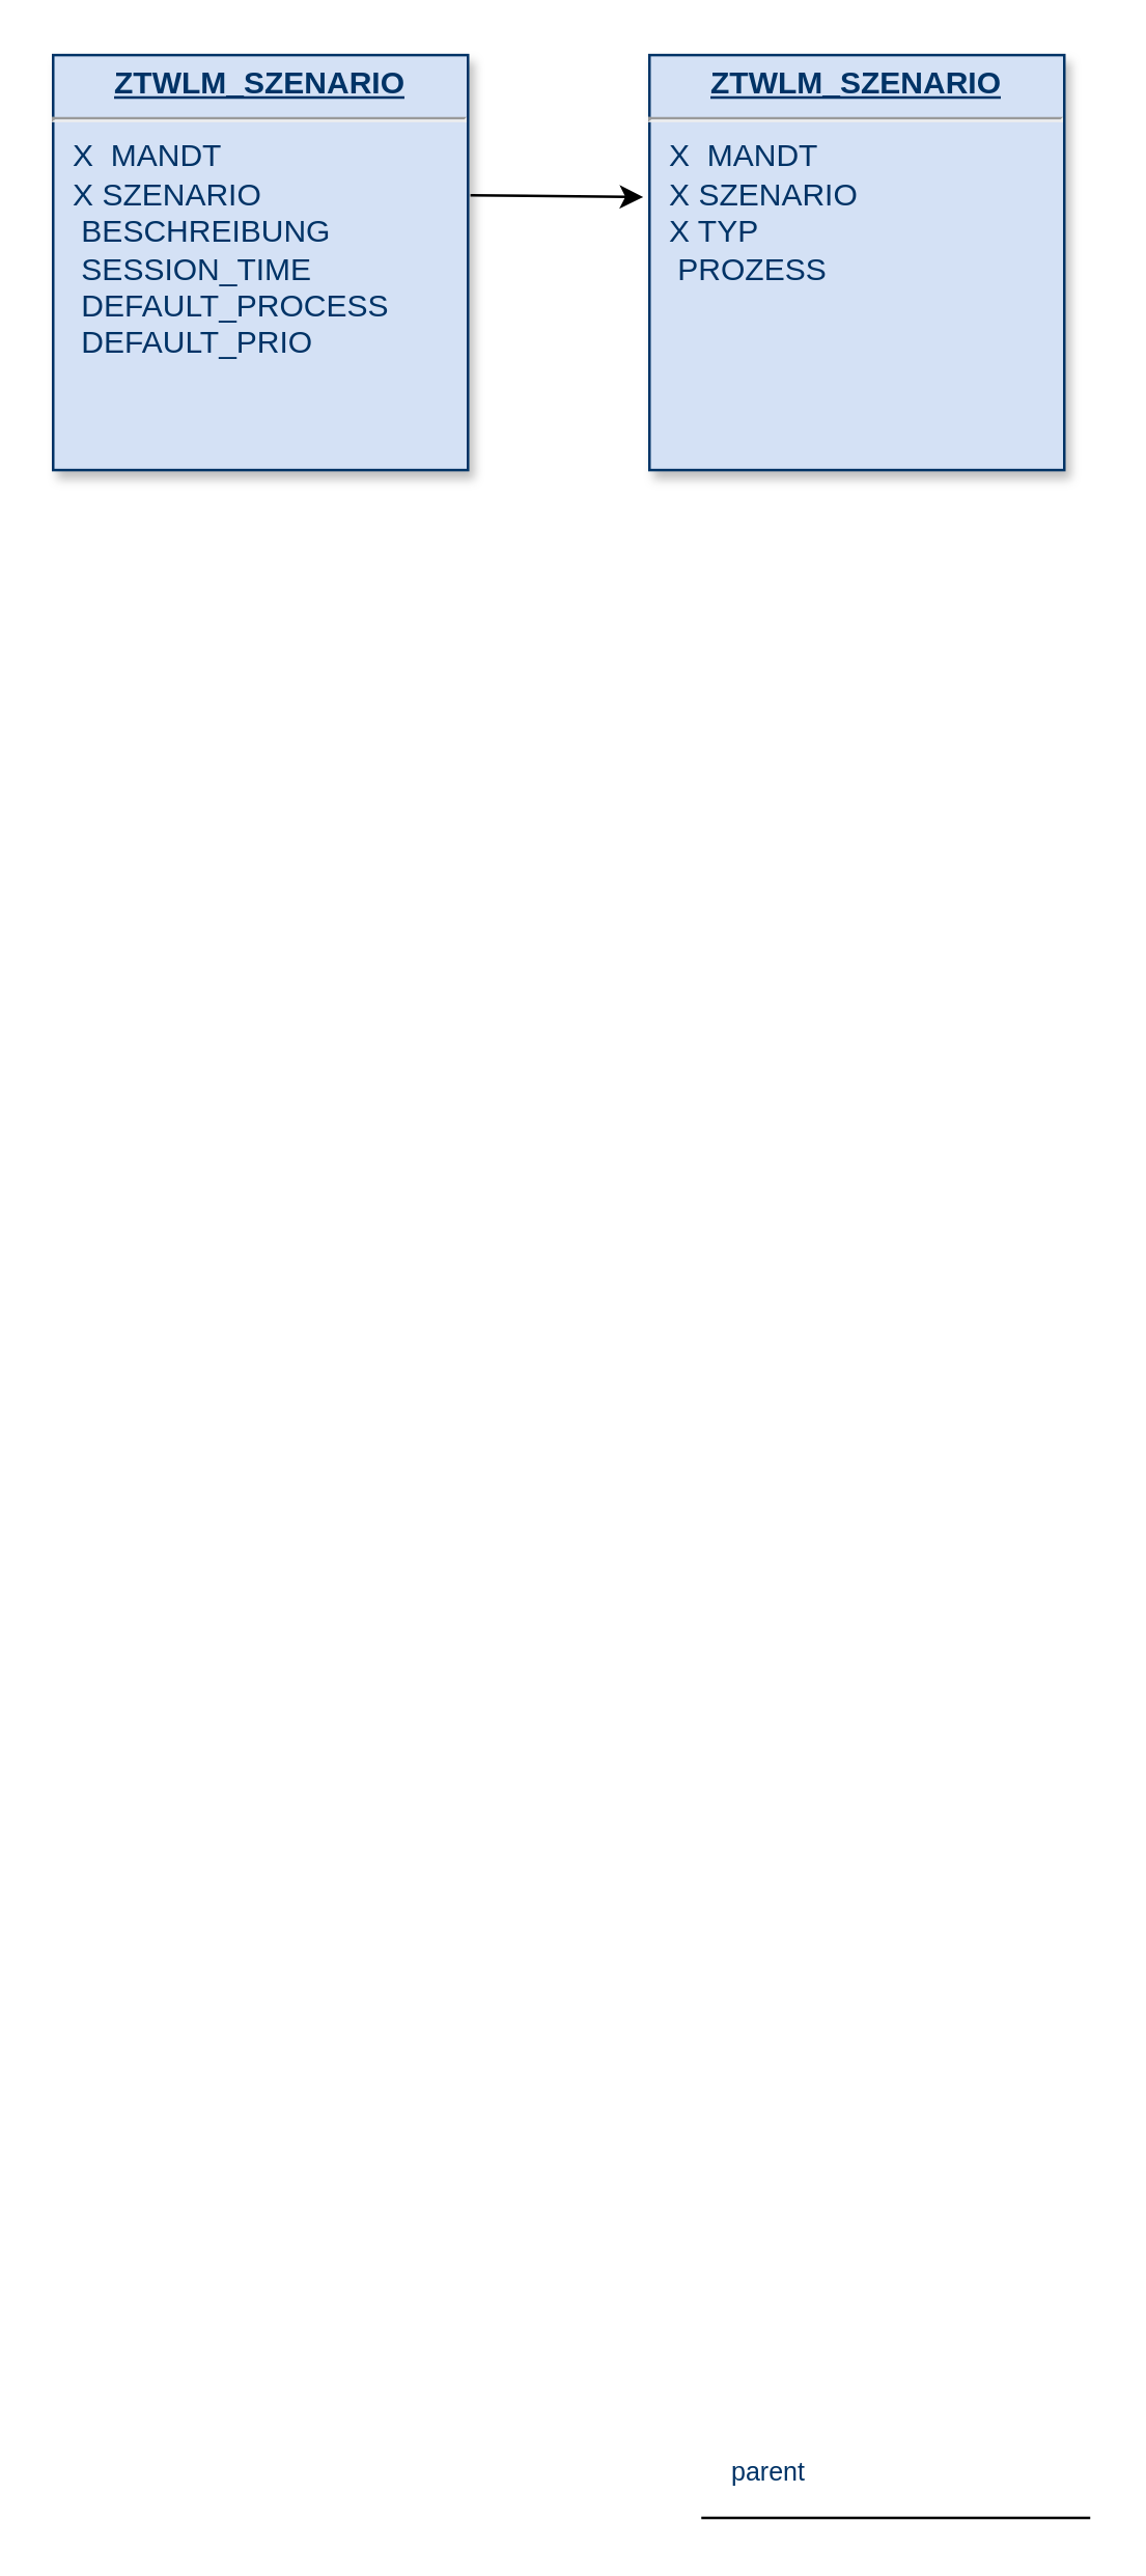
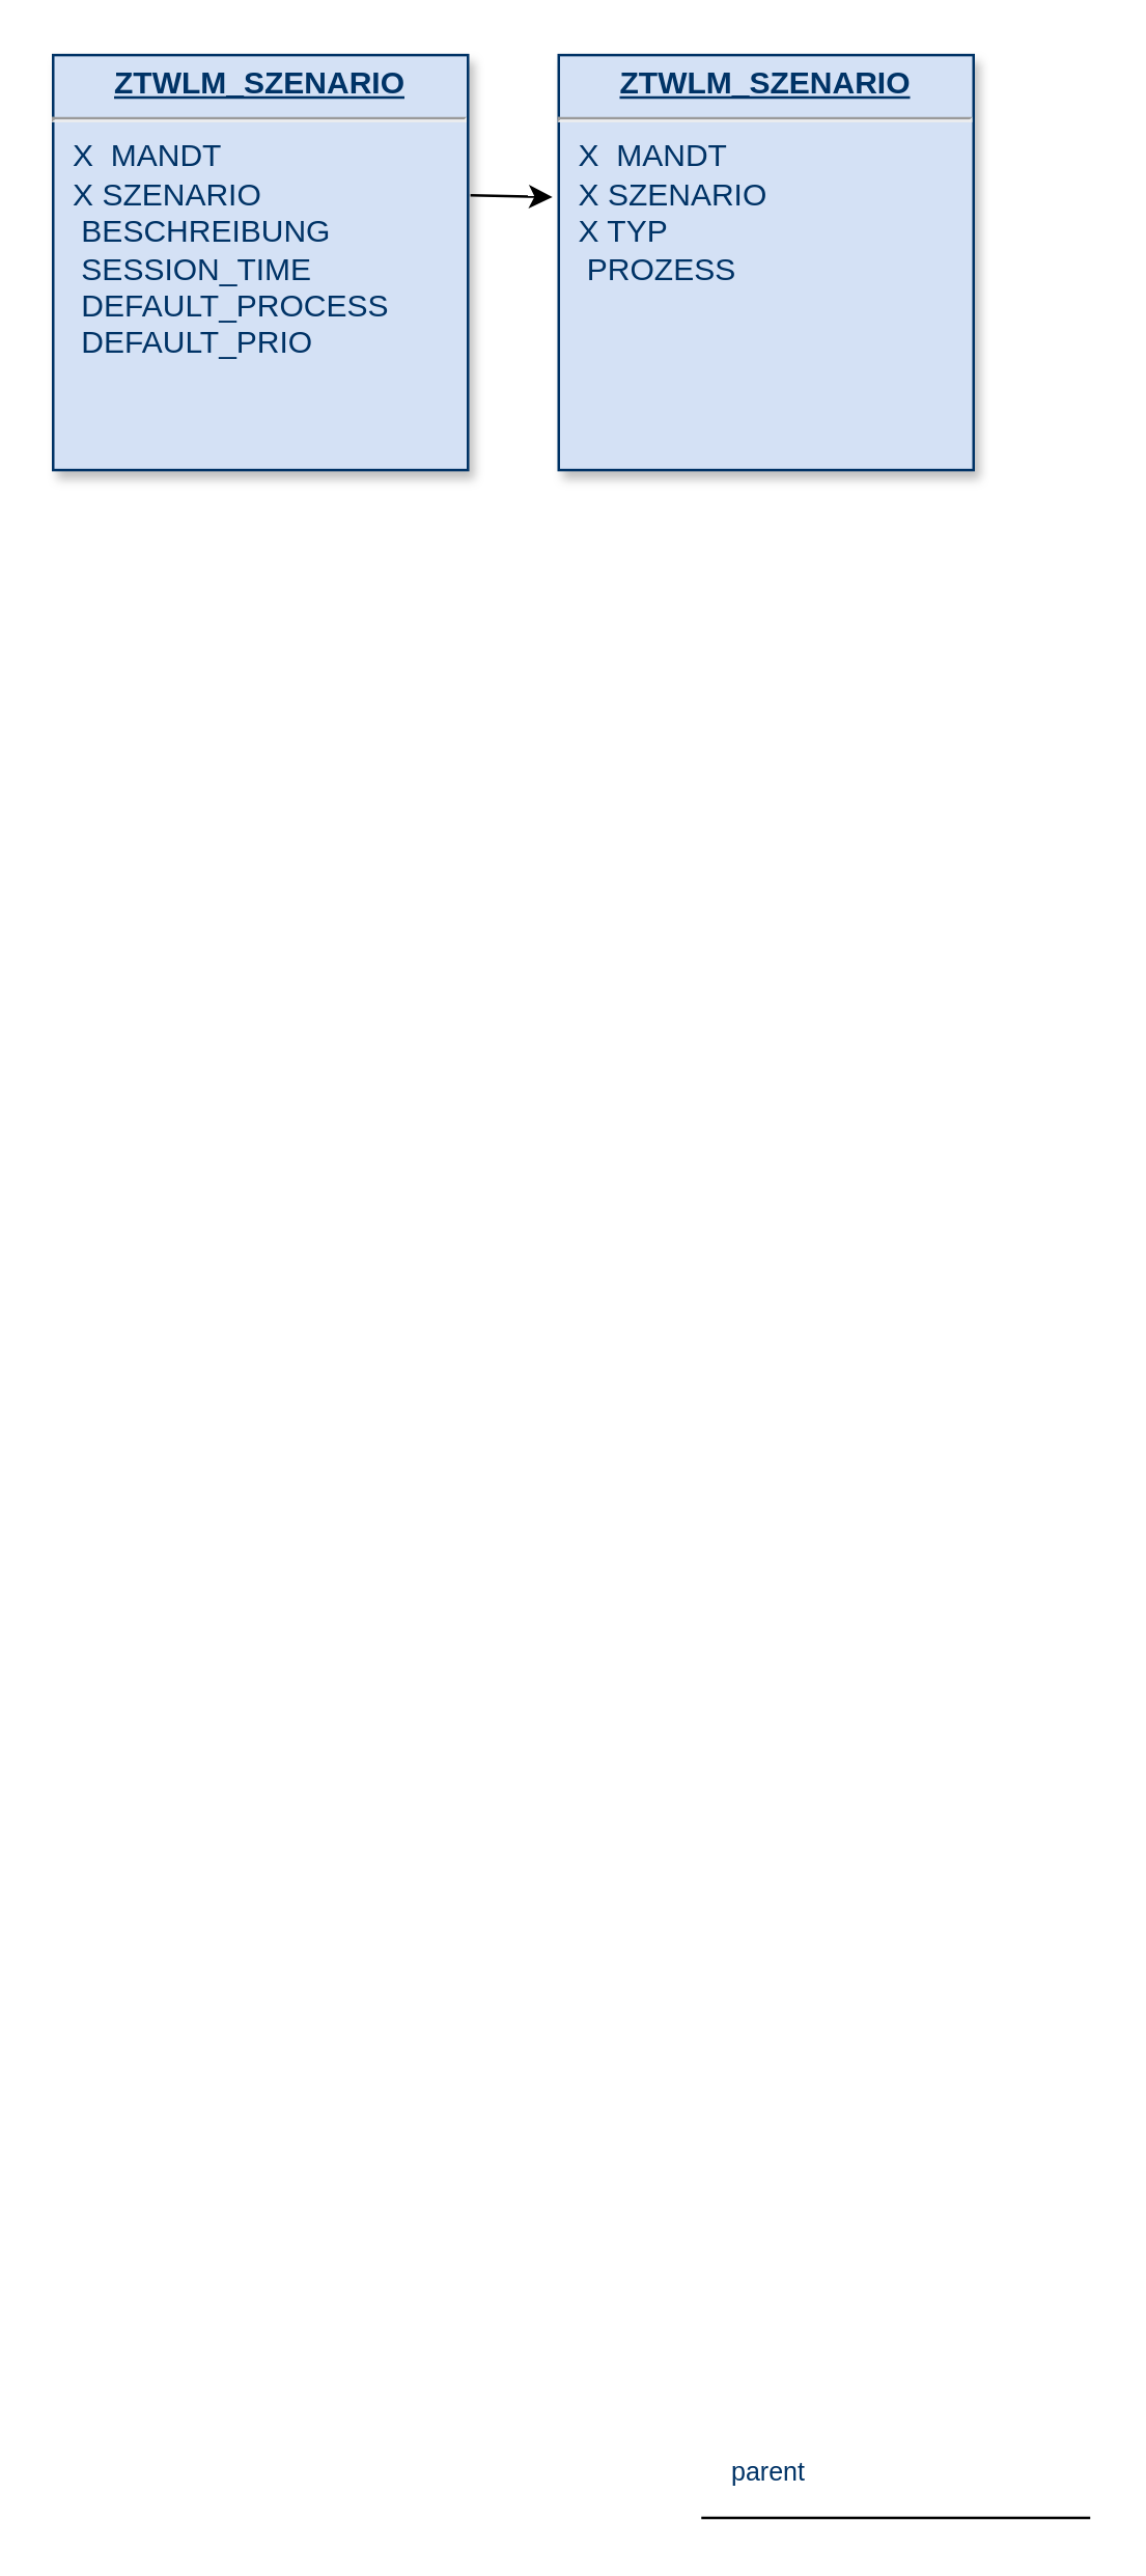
  <mxCell id="0" />
  <mxCell id="1" parent="0" />
  <mxCell id="2" value="&lt;p style=&quot;margin: 0px; margin-top: 4px; text-align: center; text-decoration: underline;&quot;&gt;&lt;b&gt;ZTWLM_SZENARIO&lt;/b&gt;&lt;/p&gt;&lt;hr&gt;&lt;p style=&quot;margin: 0px; margin-left: 8px;&quot;&gt;X &lt;span style=&quot;white-space: pre;&quot;&gt; &lt;/span&gt;MANDT&lt;/p&gt;&lt;p style=&quot;margin: 0px; margin-left: 8px;&quot;&gt;X&lt;span style=&quot;white-space: pre;&quot;&gt; &lt;/span&gt;SZENARIO&lt;/p&gt;&lt;p style=&quot;margin: 0px; margin-left: 8px;&quot;&gt;&lt;span style=&quot;white-space: pre;&quot;&gt; &lt;/span&gt;BESCHREIBUNG&lt;br&gt;&lt;/p&gt;&lt;p style=&quot;margin: 0px; margin-left: 8px;&quot;&gt;&lt;span style=&quot;white-space: pre;&quot;&gt; &lt;/span&gt;SESSION_TIME&lt;br&gt;&lt;/p&gt;&lt;p style=&quot;margin: 0px; margin-left: 8px;&quot;&gt;&lt;span style=&quot;white-space: pre;&quot;&gt; &lt;/span&gt;DEFAULT_PROCESS&lt;br&gt;&lt;/p&gt;&lt;p style=&quot;margin: 0px; margin-left: 8px;&quot;&gt;&lt;span style=&quot;white-space: pre;&quot;&gt; &lt;/span&gt;DEFAULT_PRIO&lt;br&gt;&lt;/p&gt;&lt;p style=&quot;margin: 0px; margin-left: 8px;&quot;&gt;&lt;br&gt;&lt;/p&gt;" style="verticalAlign=top;align=left;overflow=fill;fontSize=12;fontFamily=Helvetica;html=1;strokeColor=#003366;shadow=1;fillColor=#D4E1F5;fontColor=#003366" parent="1" vertex="1"><mxGeometry x="20" y="20.64" width="160" height="160" as="geometry" /></mxCell>
  <mxCell id="3" value="" style="endArrow=none;edgeStyle=orthogonalEdgeStyle;" parent="1" edge="1"><mxGeometry x="190" y="950" as="geometry"><mxPoint x="270" y="970.16" as="sourcePoint" /><mxPoint x="420" y="970.16" as="targetPoint" /></mxGeometry></mxCell>
  <mxCell id="4" value="parent" style="resizable=0;align=left;verticalAlign=bottom;labelBackgroundColor=#ffffff;fontSize=10;strokeColor=#003366;shadow=1;fillColor=#D4E1F5;fontColor=#003366" parent="3" connectable="0" vertex="1"><mxGeometry x="-1" relative="1" as="geometry"><mxPoint x="10" y="-10" as="offset" /></mxGeometry></mxCell>
- <mxCell id="5" value="&lt;p style=&quot;margin: 0px; margin-top: 4px; text-align: center; text-decoration: underline;&quot;&gt;&lt;b&gt;ZTWLM_SZENARIO&lt;/b&gt;&lt;/p&gt;&lt;hr&gt;&lt;p style=&quot;margin: 0px; margin-left: 8px;&quot;&gt;X &lt;span style=&quot;white-space: pre;&quot;&gt; &lt;/span&gt;MANDT&lt;/p&gt;&lt;p style=&quot;margin: 0px; margin-left: 8px;&quot;&gt;X&lt;span style=&quot;white-space: pre;&quot;&gt; &lt;/span&gt;SZENARIO&lt;/p&gt;&lt;p style=&quot;margin: 0px; margin-left: 8px;&quot;&gt;X&lt;span style=&quot;white-space: pre;&quot;&gt; &lt;/span&gt;TYP&lt;/p&gt;&lt;p style=&quot;margin: 0px; margin-left: 8px;&quot;&gt;&lt;span style=&quot;white-space: pre;&quot;&gt; &lt;/span&gt;PROZESS&lt;br&gt;&lt;/p&gt;&lt;p style=&quot;margin: 0px; margin-left: 8px;&quot;&gt;&lt;br&gt;&lt;/p&gt;" style="verticalAlign=top;align=left;overflow=fill;fontSize=12;fontFamily=Helvetica;html=1;strokeColor=#003366;shadow=1;fillColor=#D4E1F5;fontColor=#003366" vertex="1" parent="1"><mxGeometry x="250" y="20.64" width="160" height="160" as="geometry" /></mxCell>
+ <mxCell id="5" value="&lt;p style=&quot;margin: 0px; margin-top: 4px; text-align: center; text-decoration: underline;&quot;&gt;&lt;b&gt;ZTWLM_SZENARIO&lt;/b&gt;&lt;/p&gt;&lt;hr&gt;&lt;p style=&quot;margin: 0px; margin-left: 8px;&quot;&gt;X &lt;span style=&quot;white-space: pre;&quot;&gt; &lt;/span&gt;MANDT&lt;/p&gt;&lt;p style=&quot;margin: 0px; margin-left: 8px;&quot;&gt;X&lt;span style=&quot;white-space: pre;&quot;&gt; &lt;/span&gt;SZENARIO&lt;/p&gt;&lt;p style=&quot;margin: 0px; margin-left: 8px;&quot;&gt;X&lt;span style=&quot;white-space: pre;&quot;&gt; &lt;/span&gt;TYP&lt;/p&gt;&lt;p style=&quot;margin: 0px; margin-left: 8px;&quot;&gt;&lt;span style=&quot;white-space: pre;&quot;&gt; &lt;/span&gt;PROZESS&lt;br&gt;&lt;/p&gt;&lt;p style=&quot;margin: 0px; margin-left: 8px;&quot;&gt;&lt;br&gt;&lt;/p&gt;" style="verticalAlign=top;align=left;overflow=fill;fontSize=12;fontFamily=Helvetica;html=1;strokeColor=#003366;shadow=1;fillColor=#D4E1F5;fontColor=#003366" vertex="1" parent="1"><mxGeometry x="215" y="20.64" width="160" height="160" as="geometry" /></mxCell>
  <mxCell id="6" value="" style="endArrow=classic;html=1;rounded=0;exitX=1.006;exitY=0.338;exitDx=0;exitDy=0;exitPerimeter=0;entryX=-0.015;entryY=0.342;entryDx=0;entryDy=0;entryPerimeter=0;" edge="1" parent="1" source="2" target="5"><mxGeometry width="50" height="50" relative="1" as="geometry"><mxPoint x="230" y="69" as="sourcePoint" /><mxPoint x="280" y="19" as="targetPoint" /></mxGeometry></mxCell>
